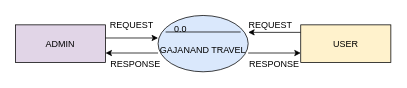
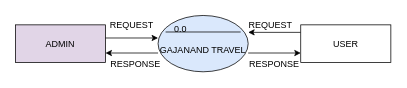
  <mxCell id="0" />
  <mxCell id="1" parent="0" />
  <mxCell id="2" value="ADMIN" style="rounded=0;whiteSpace=wrap;html=1;fillColor=#e1d5e7;" parent="1" vertex="1"><mxGeometry x="20" y="32.5" width="120" height="50" as="geometry" /></mxCell>
  <mxCell id="3" value="" style="endArrow=classic;html=1;" parent="1" edge="1"><mxGeometry width="50" height="50" relative="1" as="geometry"><mxPoint x="140" y="50" as="sourcePoint" /><mxPoint x="210" y="50" as="targetPoint" /></mxGeometry></mxCell>
  <mxCell id="4" value="" style="endArrow=classic;html=1;" parent="1" edge="1"><mxGeometry width="50" height="50" relative="1" as="geometry"><mxPoint x="210" y="70" as="sourcePoint" /><mxPoint x="140" y="70" as="targetPoint" /></mxGeometry></mxCell>
  <mxCell id="5" value="" style="endArrow=classic;html=1;" parent="1" edge="1"><mxGeometry width="50" height="50" relative="1" as="geometry"><mxPoint x="330" y="70" as="sourcePoint" /><mxPoint x="400" y="70" as="targetPoint" /></mxGeometry></mxCell>
  <mxCell id="6" value="" style="endArrow=classic;html=1;" parent="1" edge="1"><mxGeometry width="50" height="50" relative="1" as="geometry"><mxPoint x="400" y="42.5" as="sourcePoint" /><mxPoint x="330" y="42.5" as="targetPoint" /></mxGeometry></mxCell>
  <mxCell id="7" value="&lt;div&gt;&lt;br&gt;&lt;/div&gt;&lt;div&gt;GAJANAND TRAVEL&lt;/div&gt;" style="ellipse;whiteSpace=wrap;html=1;fillColor=#dae8fc;" parent="1" vertex="1"><mxGeometry x="210" y="20" width="120" height="75" as="geometry" /></mxCell>
- <mxCell id="8" value="USER" style="rounded=0;whiteSpace=wrap;html=1;fillColor=#fff2cc;" parent="1" vertex="1"><mxGeometry x="400" y="32.5" width="120" height="50" as="geometry" /></mxCell>
+ <mxCell id="8" value="USER" style="rounded=0;whiteSpace=wrap;html=1;" parent="1" vertex="1"><mxGeometry x="400" y="32.5" width="120" height="50" as="geometry" /></mxCell>
  <mxCell id="9" value="0.0" style="text;html=1;strokeColor=none;fillColor=none;align=center;verticalAlign=middle;whiteSpace=wrap;rounded=0;" parent="1" vertex="1"><mxGeometry x="220" y="27.5" width="40" height="20" as="geometry" /></mxCell>
  <mxCell id="10" value="" style="endArrow=none;html=1;" parent="1" edge="1"><mxGeometry width="50" height="50" relative="1" as="geometry"><mxPoint x="220" y="42" as="sourcePoint" /><mxPoint x="320" y="42" as="targetPoint" /></mxGeometry></mxCell>
  <mxCell id="11" value="REQUEST" style="text;html=1;strokeColor=none;fillColor=none;align=center;verticalAlign=middle;whiteSpace=wrap;rounded=0;" parent="1" vertex="1"><mxGeometry x="155" y="22.5" width="40" height="20" as="geometry" /></mxCell>
  <mxCell id="12" value="REQUEST" style="text;html=1;strokeColor=none;fillColor=none;align=center;verticalAlign=middle;whiteSpace=wrap;rounded=0;" parent="1" vertex="1"><mxGeometry x="340" y="22.5" width="40" height="20" as="geometry" /></mxCell>
  <mxCell id="13" value="RESPONSE" style="text;html=1;strokeColor=none;fillColor=none;align=center;verticalAlign=middle;whiteSpace=wrap;rounded=0;" parent="1" vertex="1"><mxGeometry x="345" y="75" width="40" height="20" as="geometry" /></mxCell>
  <mxCell id="14" value="RESPONSE" style="text;html=1;strokeColor=none;fillColor=none;align=center;verticalAlign=middle;whiteSpace=wrap;rounded=0;" parent="1" vertex="1"><mxGeometry x="160" y="75" width="40" height="20" as="geometry" /></mxCell>
